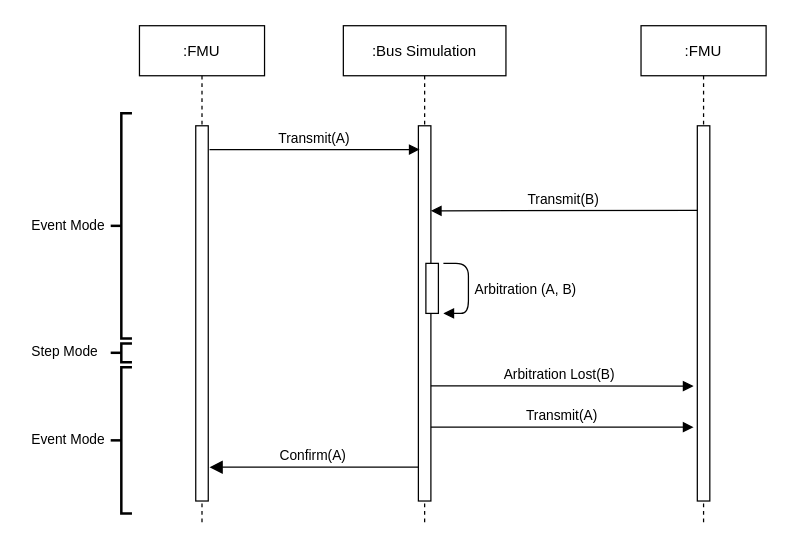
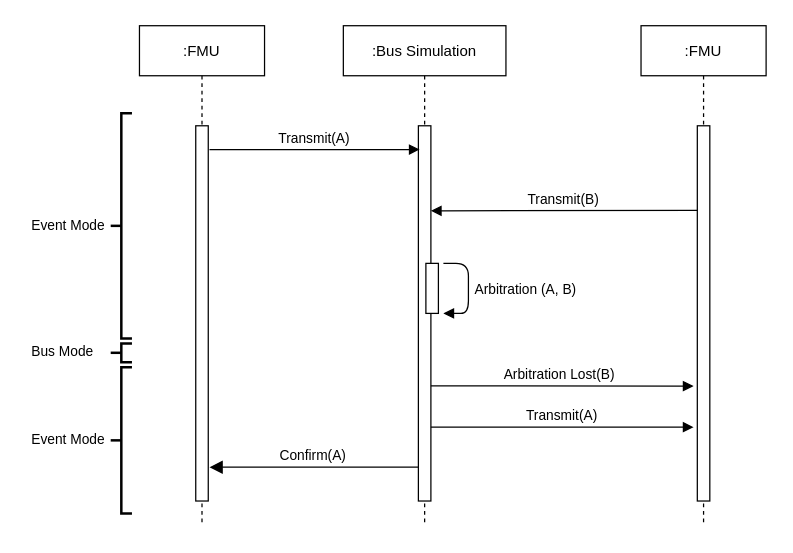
  <mxCell id="0" />
  <mxCell id="1" parent="0" />
  <mxCell id="2" value=":Bus Simulation" style="shape=umlLifeline;perimeter=lifelinePerimeter;container=1;collapsible=0;recursiveResize=0;rounded=0;shadow=0;strokeWidth=1;" parent="1" vertex="1"><mxGeometry x="274" y="20" width="130" height="400" as="geometry" /></mxCell>
  <mxCell id="3" value="" style="points=[];perimeter=orthogonalPerimeter;rounded=0;shadow=0;strokeWidth=1;" parent="2" vertex="1"><mxGeometry x="60" y="80" width="10" height="300" as="geometry" /></mxCell>
  <mxCell id="4" value="" style="points=[];perimeter=orthogonalPerimeter;rounded=0;shadow=0;strokeWidth=1;" parent="2" vertex="1"><mxGeometry x="66" y="190" width="10" height="40" as="geometry" /></mxCell>
  <mxCell id="5" value=":FMU" style="shape=umlLifeline;perimeter=lifelinePerimeter;container=1;collapsible=0;recursiveResize=0;rounded=0;shadow=0;strokeWidth=1;" parent="1" vertex="1"><mxGeometry x="111" y="20" width="100" height="400" as="geometry" /></mxCell>
  <mxCell id="6" value="" style="points=[];perimeter=orthogonalPerimeter;rounded=0;shadow=0;strokeWidth=1;" parent="5" vertex="1"><mxGeometry x="45" y="80" width="10" height="300" as="geometry" /></mxCell>
  <mxCell id="7" value=":FMU" style="shape=umlLifeline;perimeter=lifelinePerimeter;container=1;collapsible=0;recursiveResize=0;rounded=0;shadow=0;strokeWidth=1;" parent="1" vertex="1"><mxGeometry x="512" y="20" width="100" height="400" as="geometry" /></mxCell>
  <mxCell id="8" value="" style="points=[];perimeter=orthogonalPerimeter;rounded=0;shadow=0;strokeWidth=1;" parent="7" vertex="1"><mxGeometry x="45" y="80" width="10" height="300" as="geometry" /></mxCell>
  <mxCell id="9" value="Arbitration (A, B)" style="verticalAlign=bottom;endArrow=block;shadow=0;strokeWidth=1;spacingLeft=6;" parent="1" edge="1"><mxGeometry x="0.25" y="43" relative="1" as="geometry"><mxPoint x="354" y="210" as="sourcePoint" /><mxPoint x="354" y="250" as="targetPoint" /><Array as="points"><mxPoint x="374" y="210" /><mxPoint x="374" y="250" /></Array><mxPoint as="offset" /></mxGeometry></mxCell>
  <mxCell id="10" value="Transmit(A)" style="verticalAlign=bottom;endArrow=block;entryX=0;entryY=0;shadow=0;strokeWidth=1;" parent="1" edge="1"><mxGeometry relative="1" as="geometry"><mxPoint x="167" y="119" as="sourcePoint" /><mxPoint x="335" y="119" as="targetPoint" /></mxGeometry></mxCell>
  <mxCell id="11" value="Transmit(B)" style="verticalAlign=bottom;endArrow=block;shadow=0;strokeWidth=1;exitX=0.02;exitY=0.088;exitDx=0;exitDy=0;exitPerimeter=0;" parent="1" edge="1"><mxGeometry relative="1" as="geometry"><mxPoint x="557.2" y="167.56" as="sourcePoint" /><mxPoint x="344" y="168" as="targetPoint" /></mxGeometry></mxCell>
  <mxCell id="12" value="Transmit(A)" style="verticalAlign=bottom;endArrow=block;shadow=0;strokeWidth=1;endFill=1;fontSize=11;" parent="1" edge="1"><mxGeometry relative="1" as="geometry"><mxPoint x="344" y="341" as="sourcePoint" /><mxPoint x="554" y="341" as="targetPoint" /></mxGeometry></mxCell>
  <mxCell id="13" value="Arbitration Lost(B)" style="verticalAlign=bottom;endArrow=block;entryX=0.42;entryY=0.587;shadow=0;strokeWidth=1;entryDx=0;entryDy=0;entryPerimeter=0;align=center;spacing=4;" parent="1" edge="1"><mxGeometry x="-0.018" y="-2" relative="1" as="geometry"><mxPoint x="344" y="308" as="sourcePoint" /><mxPoint x="554" y="308.12" as="targetPoint" /><mxPoint as="offset" /></mxGeometry></mxCell>
  <mxCell id="14" value="Confirm(A)" style="verticalAlign=bottom;endArrow=block;endSize=8;exitX=0;exitY=0.95;shadow=0;strokeWidth=1;endFill=1;" parent="1" edge="1"><mxGeometry relative="1" as="geometry"><mxPoint x="167" y="373" as="targetPoint" /><mxPoint x="334" y="373" as="sourcePoint" /></mxGeometry></mxCell>
  <mxCell id="15" value="" style="strokeWidth=2;html=1;shape=mxgraph.flowchart.annotation_2;align=left;labelPosition=right;pointerEvents=1;fontSize=11;fillColor=none;" parent="1" vertex="1"><mxGeometry x="88" y="90" width="17" height="180" as="geometry" /></mxCell>
  <mxCell id="16" value="" style="strokeWidth=2;html=1;shape=mxgraph.flowchart.annotation_2;align=left;labelPosition=right;pointerEvents=1;fontSize=11;fillColor=none;" parent="1" vertex="1"><mxGeometry x="88" y="293" width="17" height="117" as="geometry" /></mxCell>
  <mxCell id="17" value="Event Mode" style="text;align=left;fontStyle=0;verticalAlign=middle;spacingLeft=3;spacingRight=3;strokeColor=none;rotatable=0;points=[[0,0.5],[1,0.5]];portConstraint=eastwest;fontSize=11;fillColor=none;" parent="1" vertex="1"><mxGeometry x="20" y="337.5" width="80" height="26" as="geometry" /></mxCell>
  <mxCell id="18" value="Event Mode" style="text;align=left;fontStyle=0;verticalAlign=middle;spacingLeft=3;spacingRight=3;strokeColor=none;rotatable=0;points=[[0,0.5],[1,0.5]];portConstraint=eastwest;fontSize=11;fillColor=none;" parent="1" vertex="1"><mxGeometry x="20" y="166" width="80" height="26" as="geometry" /></mxCell>
  <mxCell id="19" value="" style="strokeWidth=2;html=1;shape=mxgraph.flowchart.annotation_2;align=left;labelPosition=right;pointerEvents=1;fontSize=11;fillColor=none;" parent="1" vertex="1"><mxGeometry x="88" y="274" width="17" height="15" as="geometry" /></mxCell>
- <mxCell id="20" value="Step Mode" style="text;align=left;fontStyle=0;verticalAlign=middle;spacingLeft=3;spacingRight=3;strokeColor=none;rotatable=0;points=[[0,0.5],[1,0.5]];portConstraint=eastwest;fontSize=11;fillColor=none;" parent="1" vertex="1"><mxGeometry x="20" y="267" width="80" height="26" as="geometry" /></mxCell>
+ <mxCell id="20" value="Bus Mode" style="text;align=left;fontStyle=0;verticalAlign=middle;spacingLeft=3;spacingRight=3;strokeColor=none;rotatable=0;points=[[0,0.5],[1,0.5]];portConstraint=eastwest;fontSize=11;fillColor=none;" parent="1" vertex="1"><mxGeometry x="20" y="267" width="80" height="26" as="geometry" /></mxCell>
